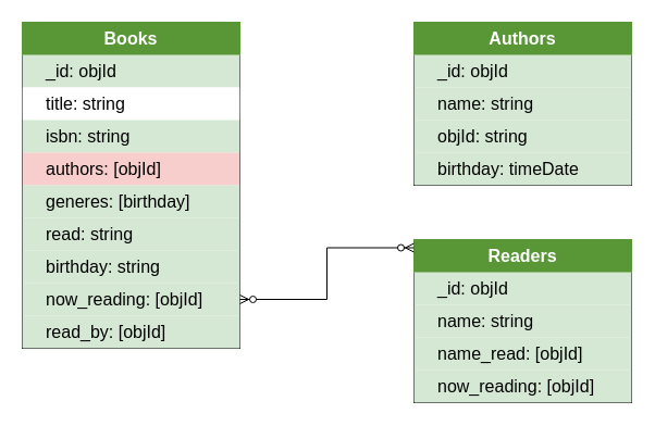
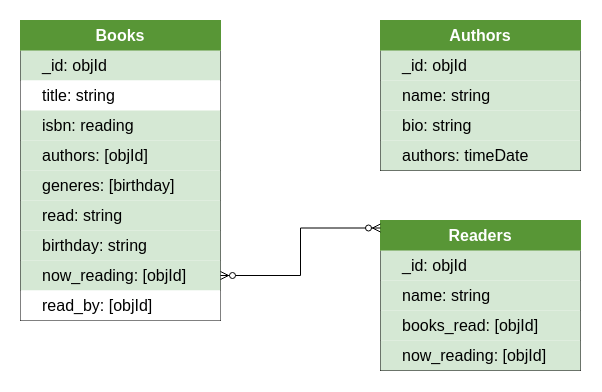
  <mxCell id="0" />
  <mxCell id="1" parent="0" />
  <mxCell id="2" value="" style="rounded=0;whiteSpace=wrap;html=1;childLayout=stackLayout;horizontal=1;horizontalStack=0;resizeParent=1;resizeParentMax=0;container=1;collapsible=0;perimeter=none;" vertex="1" parent="1"><mxGeometry x="20" y="20" width="200" height="300" as="geometry" /></mxCell>
  <mxCell id="3" value="Books" style="rounded=0;whiteSpace=wrap;html=1;fillColor=#589636;strokeColor=#589636;fontColor=#FFFFFF;fontSize=16;fontStyle=1;connectable=0;expand=0;recursiveResize=1;resizable=0;resizeWidth=1;resizeHeight=0;" vertex="1" parent="2"><mxGeometry width="200" height="30" as="geometry" /></mxCell>
  <mxCell id="4" value="_id: objId" style="rounded=0;whiteSpace=wrap;html=1;fontSize=16;fillColor=#d5e8d4;strokeColor=none;align=left;spacingLeft=20;" vertex="1" parent="2"><mxGeometry y="30" width="200" height="30" as="geometry" /></mxCell>
  <mxCell id="5" value="title: string" style="rounded=0;whiteSpace=wrap;html=1;fontSize=16;fillColor=#ffffff;strokeColor=none;spacingLeft=20;align=left;" vertex="1" parent="2"><mxGeometry y="60" width="200" height="30" as="geometry" /></mxCell>
- <mxCell id="6" value="isbn: string" style="rounded=0;whiteSpace=wrap;html=1;fontSize=16;fillColor=#d5e8d4;strokeColor=none;spacingLeft=20;align=left;" vertex="1" parent="2"><mxGeometry y="90" width="200" height="30" as="geometry" /></mxCell>
- <mxCell id="7" value="authors: [objId]" style="rounded=0;whiteSpace=wrap;html=1;fontSize=16;fillColor=#f8cecc;strokeColor=none;spacingLeft=20;align=left;" vertex="1" parent="2"><mxGeometry y="120" width="200" height="30" as="geometry" /></mxCell>
+ <mxCell id="6" value="isbn: reading" style="rounded=0;whiteSpace=wrap;html=1;fontSize=16;fillColor=#d5e8d4;strokeColor=none;spacingLeft=20;align=left;" vertex="1" parent="2"><mxGeometry y="90" width="200" height="30" as="geometry" /></mxCell>
+ <mxCell id="7" value="authors: [objId]" style="rounded=0;whiteSpace=wrap;html=1;fontSize=16;fillColor=#d5e8d4;strokeColor=none;spacingLeft=20;align=left;" vertex="1" parent="2"><mxGeometry y="120" width="200" height="30" as="geometry" /></mxCell>
  <mxCell id="8" value="generes: [birthday]" style="rounded=0;whiteSpace=wrap;html=1;fontSize=16;fillColor=#d5e8d4;strokeColor=none;spacingLeft=20;align=left;" vertex="1" parent="2"><mxGeometry y="150" width="200" height="30" as="geometry" /></mxCell>
  <mxCell id="9" value="read: string" style="rounded=0;whiteSpace=wrap;html=1;fontSize=16;fillColor=#d5e8d4;strokeColor=none;spacingLeft=20;align=left;" vertex="1" parent="2"><mxGeometry y="180" width="200" height="30" as="geometry" /></mxCell>
  <mxCell id="10" value="birthday: string" style="rounded=0;whiteSpace=wrap;html=1;fontSize=16;fillColor=#d5e8d4;strokeColor=none;spacingLeft=20;align=left;" vertex="1" parent="2"><mxGeometry y="210" width="200" height="30" as="geometry" /></mxCell>
  <mxCell id="11" value="now_reading: [objId]" style="rounded=0;whiteSpace=wrap;html=1;fontSize=16;fillColor=#d5e8d4;strokeColor=none;spacingLeft=20;align=left;" vertex="1" parent="2"><mxGeometry y="240" width="200" height="30" as="geometry" /></mxCell>
- <mxCell id="12" value="read_by: [objId]" style="rounded=0;whiteSpace=wrap;html=1;fontSize=16;fillColor=#d5e8d4;strokeColor=none;spacingLeft=20;align=left;" vertex="1" parent="2"><mxGeometry y="270" width="200" height="30" as="geometry" /></mxCell>
+ <mxCell id="12" value="read_by: [objId]" style="rounded=0;whiteSpace=wrap;html=1;fontSize=16;fillColor=#ffffff;strokeColor=none;spacingLeft=20;align=left;" vertex="1" parent="2"><mxGeometry y="270" width="200" height="30" as="geometry" /></mxCell>
  <mxCell id="13" value="" style="rounded=0;whiteSpace=wrap;html=1;childLayout=stackLayout;horizontal=1;horizontalStack=0;resizeParent=1;resizeParentMax=0;container=1;collapsible=0;perimeter=none;" vertex="1" parent="1"><mxGeometry x="380" y="20" width="200" height="150" as="geometry" /></mxCell>
  <mxCell id="14" value="Authors" style="rounded=0;whiteSpace=wrap;html=1;fillColor=#589636;strokeColor=#589636;fontColor=#FFFFFF;fontSize=16;fontStyle=1;connectable=1;expand=0;recursiveResize=1;resizable=0;resizeWidth=1;resizeHeight=0;" vertex="1" parent="13"><mxGeometry width="200" height="30" as="geometry" /></mxCell>
  <mxCell id="15" value="_id: objId" style="rounded=0;whiteSpace=wrap;html=1;fontSize=16;fillColor=#d5e8d4;strokeColor=none;align=left;spacingLeft=20;" vertex="1" parent="13"><mxGeometry y="30" width="200" height="30" as="geometry" /></mxCell>
  <mxCell id="16" value="name: string" style="rounded=0;whiteSpace=wrap;html=1;fontSize=16;fillColor=#d5e8d4;strokeColor=none;align=left;spacingLeft=20;" vertex="1" parent="13"><mxGeometry y="60" width="200" height="30" as="geometry" /></mxCell>
- <mxCell id="17" value="objId: string" style="rounded=0;whiteSpace=wrap;html=1;fontSize=16;fillColor=#d5e8d4;strokeColor=none;align=left;spacingLeft=20;" vertex="1" parent="13"><mxGeometry y="90" width="200" height="30" as="geometry" /></mxCell>
- <mxCell id="18" value="birthday: timeDate" style="rounded=0;whiteSpace=wrap;html=1;fontSize=16;fillColor=#d5e8d4;strokeColor=none;align=left;spacingLeft=20;" vertex="1" parent="13"><mxGeometry y="120" width="200" height="30" as="geometry" /></mxCell>
+ <mxCell id="17" value="bio: string" style="rounded=0;whiteSpace=wrap;html=1;fontSize=16;fillColor=#d5e8d4;strokeColor=none;align=left;spacingLeft=20;" vertex="1" parent="13"><mxGeometry y="90" width="200" height="30" as="geometry" /></mxCell>
+ <mxCell id="18" value="authors: timeDate" style="rounded=0;whiteSpace=wrap;html=1;fontSize=16;fillColor=#d5e8d4;strokeColor=none;align=left;spacingLeft=20;" vertex="1" parent="13"><mxGeometry y="120" width="200" height="30" as="geometry" /></mxCell>
  <mxCell id="19" value="" style="rounded=0;whiteSpace=wrap;html=1;childLayout=stackLayout;horizontal=1;horizontalStack=0;resizeParent=1;resizeParentMax=0;container=1;collapsible=0;perimeter=none;" vertex="1" parent="1"><mxGeometry x="380" y="220" width="200" height="150" as="geometry" /></mxCell>
  <mxCell id="20" value="Readers" style="rounded=0;whiteSpace=wrap;html=1;fillColor=#589636;strokeColor=#589636;fontColor=#FFFFFF;fontSize=16;fontStyle=1;connectable=1;expand=0;recursiveResize=1;resizable=0;resizeWidth=1;resizeHeight=0;" vertex="1" parent="19"><mxGeometry width="200" height="30" as="geometry" /></mxCell>
  <mxCell id="21" value="_id: objId" style="rounded=0;whiteSpace=wrap;html=1;fontSize=16;fillColor=#d5e8d4;strokeColor=none;align=left;spacingLeft=20;" vertex="1" parent="19"><mxGeometry y="30" width="200" height="30" as="geometry" /></mxCell>
  <mxCell id="22" value="name: string" style="rounded=0;whiteSpace=wrap;html=1;fontSize=16;fillColor=#d5e8d4;strokeColor=none;align=left;spacingLeft=20;" vertex="1" parent="19"><mxGeometry y="60" width="200" height="30" as="geometry" /></mxCell>
- <mxCell id="23" value="name_read: [objId]" style="rounded=0;whiteSpace=wrap;html=1;fontSize=16;fillColor=#d5e8d4;strokeColor=none;align=left;spacingLeft=20;" vertex="1" parent="19"><mxGeometry y="90" width="200" height="30" as="geometry" /></mxCell>
+ <mxCell id="23" value="books_read: [objId]" style="rounded=0;whiteSpace=wrap;html=1;fontSize=16;fillColor=#d5e8d4;strokeColor=none;align=left;spacingLeft=20;" vertex="1" parent="19"><mxGeometry y="90" width="200" height="30" as="geometry" /></mxCell>
  <mxCell id="24" value="now_reading: [objId]" style="rounded=0;whiteSpace=wrap;html=1;fontSize=16;fillColor=#d5e8d4;strokeColor=none;align=left;spacingLeft=20;" vertex="1" parent="19"><mxGeometry y="120" width="200" height="30" as="geometry" /></mxCell>
  <mxCell id="25" style="edgeStyle=orthogonalEdgeStyle;rounded=0;orthogonalLoop=1;jettySize=auto;html=1;exitX=1;exitY=0.5;exitDx=0;exitDy=0;entryX=0;entryY=0.25;entryDx=0;entryDy=0;fontSize=16;fontColor=#FFFFFF;startArrow=ERzeroToMany;startFill=1;endArrow=ERzeroToMany;endFill=1;" edge="1" parent="1" source="11" target="20"><mxGeometry relative="1" as="geometry" /></mxCell>
